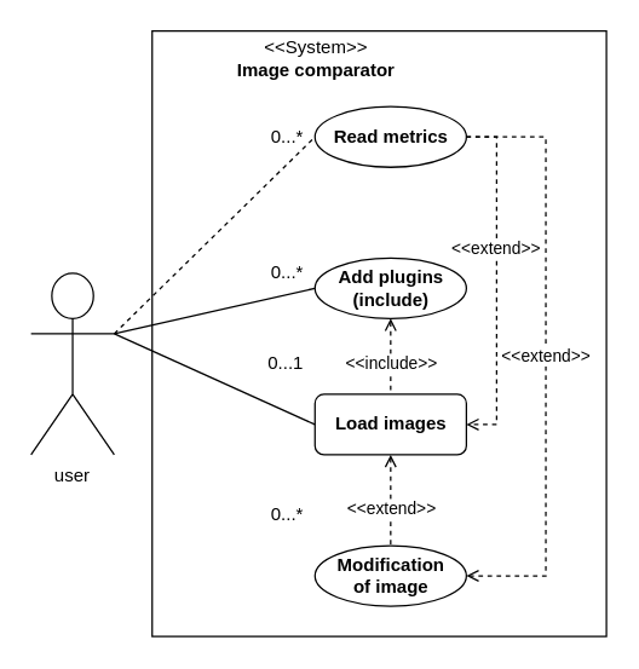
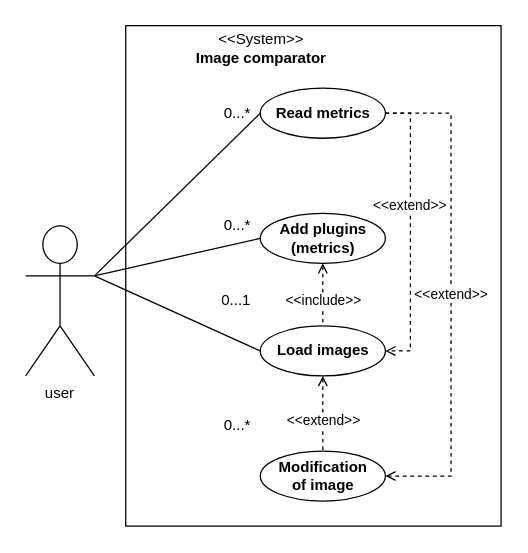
  <mxCell id="0" />
  <mxCell id="1" parent="0" />
  <mxCell id="2" value="" style="rounded=0;whiteSpace=wrap;html=1;" parent="1" vertex="1"><mxGeometry x="100" y="20" width="300" height="400" as="geometry" /></mxCell>
  <mxCell id="3" style="rounded=0;orthogonalLoop=1;jettySize=auto;html=1;exitX=1;exitY=0.333;exitDx=0;exitDy=0;exitPerimeter=0;entryX=0;entryY=0.5;entryDx=0;entryDy=0;endArrow=none;endFill=0;" parent="1" source="5" target="7" edge="1"><mxGeometry relative="1" as="geometry" /></mxCell>
  <mxCell id="4" style="edgeStyle=none;rounded=0;orthogonalLoop=1;jettySize=auto;html=1;exitX=1;exitY=0.333;exitDx=0;exitDy=0;exitPerimeter=0;entryX=0;entryY=0.5;entryDx=0;entryDy=0;endArrow=none;endFill=0;" parent="1" source="5" target="8" edge="1"><mxGeometry relative="1" as="geometry" /></mxCell>
  <mxCell id="5" value="user" style="shape=umlActor;verticalLabelPosition=bottom;verticalAlign=top;html=1;outlineConnect=0;rotation=0;direction=east;horizontal=1;" parent="1" vertex="1"><mxGeometry x="20" y="180" width="54.96" height="120" as="geometry" /></mxCell>
  <mxCell id="6" value="&amp;lt;&amp;lt;include&amp;gt;&amp;gt;" style="edgeStyle=orthogonalEdgeStyle;rounded=0;orthogonalLoop=1;jettySize=auto;html=1;dashed=1;startArrow=open;startFill=0;endArrow=none;endFill=0;" parent="1" source="7" target="8" edge="1"><mxGeometry x="0.2" relative="1" as="geometry"><mxPoint as="offset" /></mxGeometry></mxCell>
- <mxCell id="7" value="Add plugins (include)" style="ellipse;whiteSpace=wrap;html=1;fontStyle=1" parent="1" vertex="1"><mxGeometry x="207.52" y="170" width="100" height="40" as="geometry" /></mxCell>
- <mxCell id="8" value="Load images" style="whiteSpace=wrap;html=1;fontStyle=1;rounded=1;" parent="1" vertex="1"><mxGeometry x="207.52" y="260" width="100" height="40" as="geometry" /></mxCell>
+ <mxCell id="7" value="Add plugins (metrics)" style="ellipse;whiteSpace=wrap;html=1;fontStyle=1" parent="1" vertex="1"><mxGeometry x="207.52" y="170" width="100" height="40" as="geometry" /></mxCell>
+ <mxCell id="8" value="Load images" style="ellipse;whiteSpace=wrap;html=1;fontStyle=1" parent="1" vertex="1"><mxGeometry x="207.52" y="260" width="100" height="40" as="geometry" /></mxCell>
  <mxCell id="9" value="&amp;lt;&amp;lt;extend&amp;gt;&amp;gt;" style="edgeStyle=orthogonalEdgeStyle;rounded=0;orthogonalLoop=1;jettySize=auto;html=1;exitX=1;exitY=0.5;exitDx=0;exitDy=0;entryX=1;entryY=0.5;entryDx=0;entryDy=0;dashed=1;endArrow=open;endFill=0;" parent="1" source="14" target="11" edge="1"><mxGeometry relative="1" as="geometry"><Array as="points"><mxPoint x="360" y="90" /><mxPoint x="360" y="380" /></Array></mxGeometry></mxCell>
  <mxCell id="10" value="&amp;lt;&amp;lt;extend&amp;gt;&amp;gt;" style="edgeStyle=none;rounded=0;orthogonalLoop=1;jettySize=auto;html=1;exitX=0.5;exitY=1;exitDx=0;exitDy=0;entryX=0.5;entryY=0;entryDx=0;entryDy=0;startArrow=open;startFill=0;endArrow=none;endFill=0;dashed=1;" parent="1" source="8" target="11" edge="1"><mxGeometry x="0.2" relative="1" as="geometry"><mxPoint as="offset" /></mxGeometry></mxCell>
  <mxCell id="11" value="Modification&lt;br&gt;of image" style="ellipse;whiteSpace=wrap;html=1;fontStyle=1" parent="1" vertex="1"><mxGeometry x="207.52" y="360" width="100" height="40" as="geometry" /></mxCell>
  <mxCell id="12" style="edgeStyle=orthogonalEdgeStyle;rounded=0;orthogonalLoop=1;jettySize=auto;html=1;exitX=1;exitY=0.5;exitDx=0;exitDy=0;entryX=1;entryY=0.5;entryDx=0;entryDy=0;dashed=1;endArrow=open;endFill=0;" edge="1" parent="1" source="14" target="8"><mxGeometry relative="1" as="geometry" /></mxCell>
  <mxCell id="13" value="&amp;lt;&amp;lt;extend&amp;gt;&amp;gt;" style="edgeLabel;html=1;align=center;verticalAlign=middle;resizable=0;points=[];" vertex="1" connectable="0" parent="12"><mxGeometry x="-0.113" y="-1" relative="1" as="geometry"><mxPoint y="-8.9" as="offset" /></mxGeometry></mxCell>
  <mxCell id="14" value="Read metrics" style="ellipse;whiteSpace=wrap;html=1;fontStyle=1" parent="1" vertex="1"><mxGeometry x="207.52" y="70" width="100" height="40" as="geometry" /></mxCell>
- <mxCell id="15" value="" style="endArrow=none;html=1;entryX=0;entryY=0.5;entryDx=0;entryDy=0;exitX=1;exitY=0.333;exitDx=0;exitDy=0;exitPerimeter=0;dashed=1;" parent="1" source="5" target="14" edge="1"><mxGeometry width="50" height="50" relative="1" as="geometry"><mxPoint x="260" y="330" as="sourcePoint" /><mxPoint x="310" y="280" as="targetPoint" /></mxGeometry></mxCell>
+ <mxCell id="15" value="" style="endArrow=none;html=1;entryX=0;entryY=0.5;entryDx=0;entryDy=0;exitX=1;exitY=0.333;exitDx=0;exitDy=0;exitPerimeter=0;" parent="1" source="5" target="14" edge="1"><mxGeometry width="50" height="50" relative="1" as="geometry"><mxPoint x="260" y="330" as="sourcePoint" /><mxPoint x="310" y="280" as="targetPoint" /></mxGeometry></mxCell>
  <mxCell id="16" value="0...*" style="text;html=1;align=center;verticalAlign=middle;resizable=0;points=[];autosize=1;" parent="1" vertex="1"><mxGeometry x="169.3" y="330" width="40" height="20" as="geometry" /></mxCell>
  <mxCell id="17" value="&amp;lt;&amp;lt;System&amp;gt;&amp;gt;&lt;br&gt;&lt;b&gt;Image comparator&lt;/b&gt;" style="text;html=1;align=center;verticalAlign=middle;resizable=0;points=[];autosize=1;" parent="1" vertex="1"><mxGeometry x="148" y="23" width="120" height="30" as="geometry" /></mxCell>
  <mxCell id="18" value="0...*" style="text;html=1;align=center;verticalAlign=middle;resizable=0;points=[];autosize=1;" parent="1" vertex="1"><mxGeometry x="169.3" y="80" width="40" height="20" as="geometry" /></mxCell>
  <mxCell id="19" value="0...1" style="text;html=1;align=center;verticalAlign=middle;resizable=0;points=[];autosize=1;" parent="1" vertex="1"><mxGeometry x="167.52" y="230" width="40" height="20" as="geometry" /></mxCell>
  <mxCell id="20" value="0...*" style="text;html=1;align=center;verticalAlign=middle;resizable=0;points=[];autosize=1;" parent="1" vertex="1"><mxGeometry x="169.3" y="170" width="40" height="20" as="geometry" /></mxCell>
